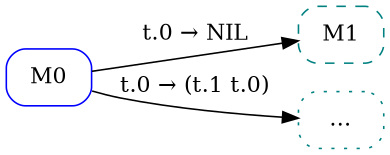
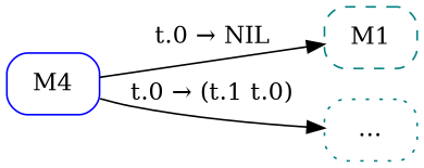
  digraph {
    rankdir=LR
    node [shape=box color=teal]
    M1 [style="rounded,dashed"]
-   M0 [style=rounded color=blue]
+   M0 [style=rounded color=blue label=M4]
    n3 [label="…" style="rounded,dotted"]
    M0 -> M1 [label="t.0 → NIL"]
    M0 -> n3 [label="t.0 → (t.1 t.0)"]
  }
